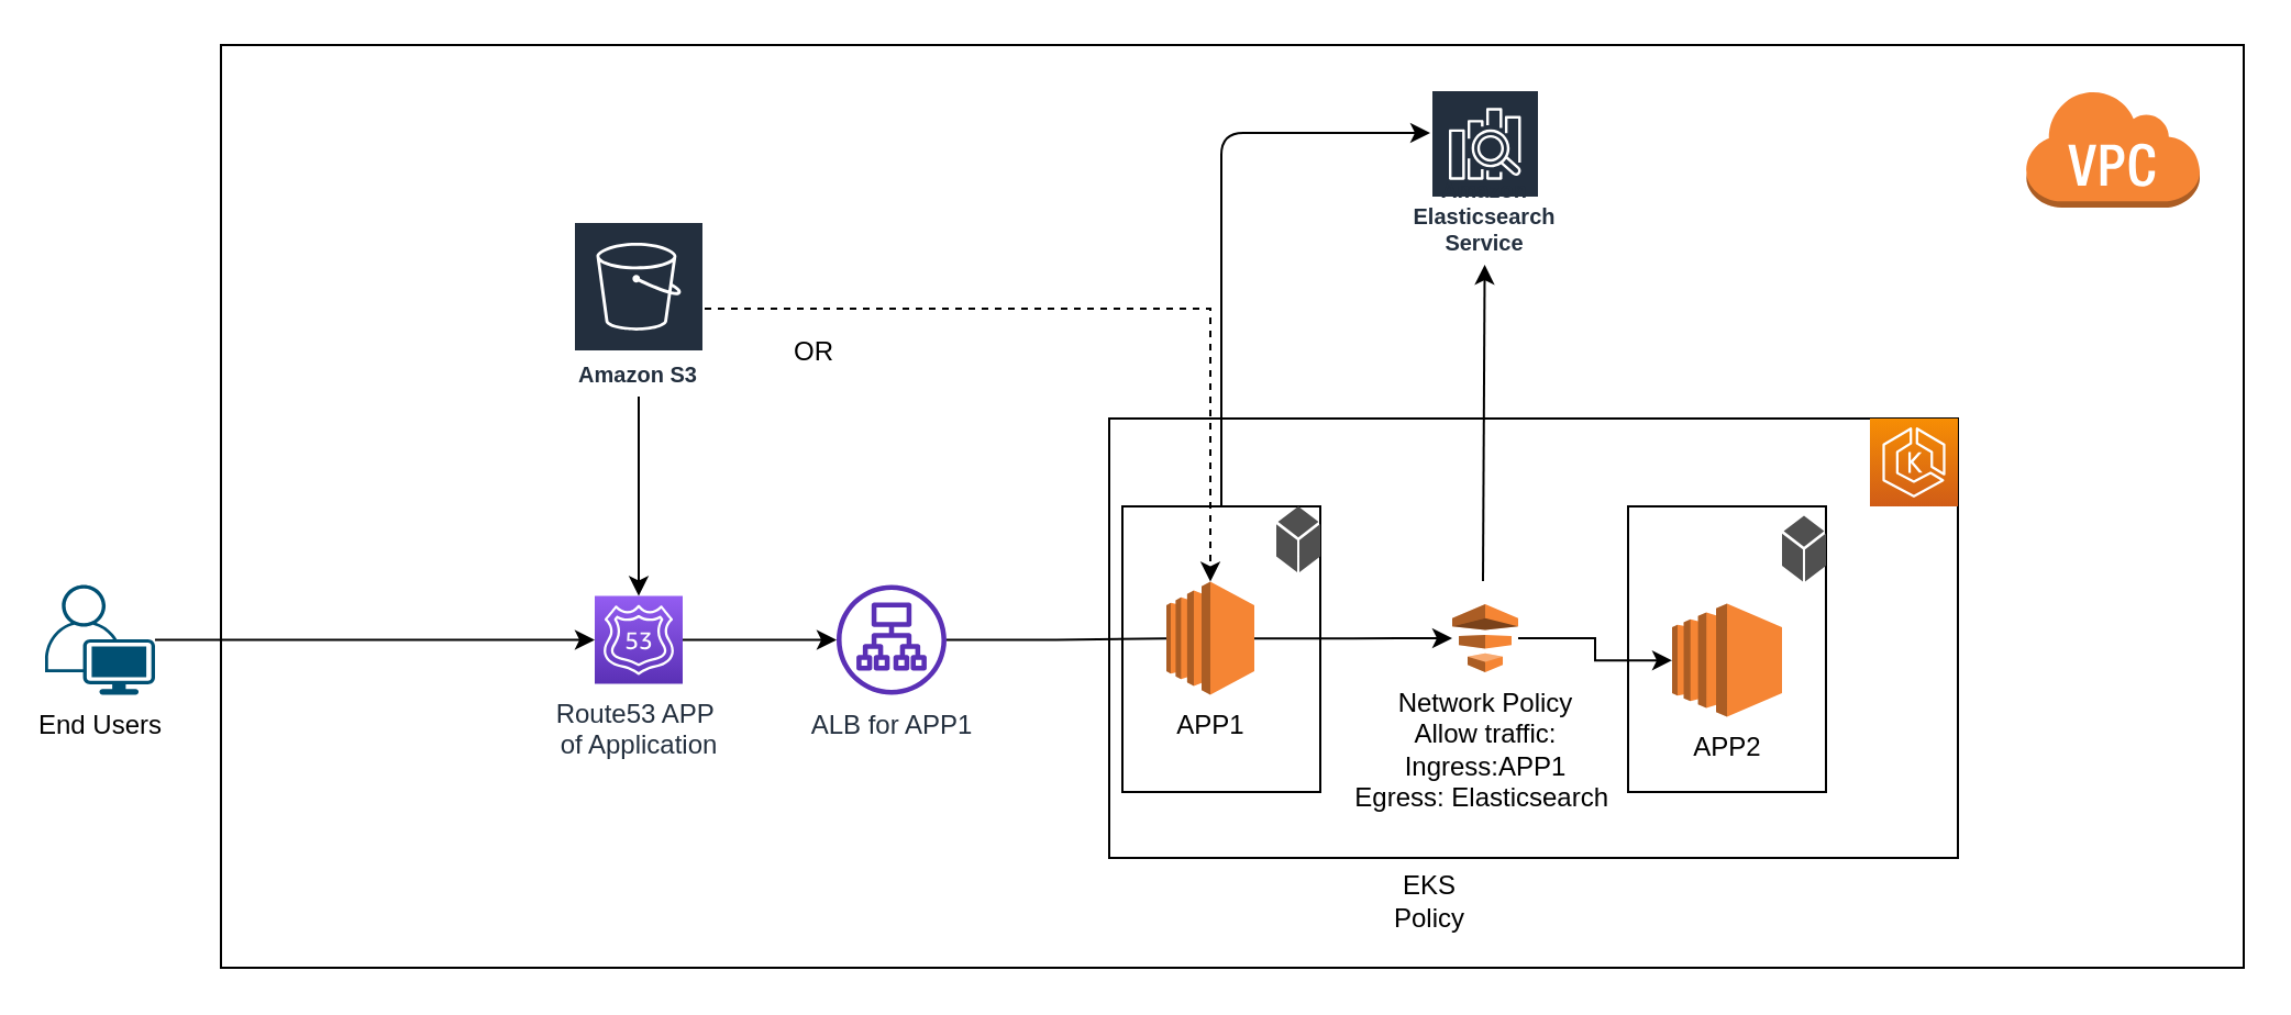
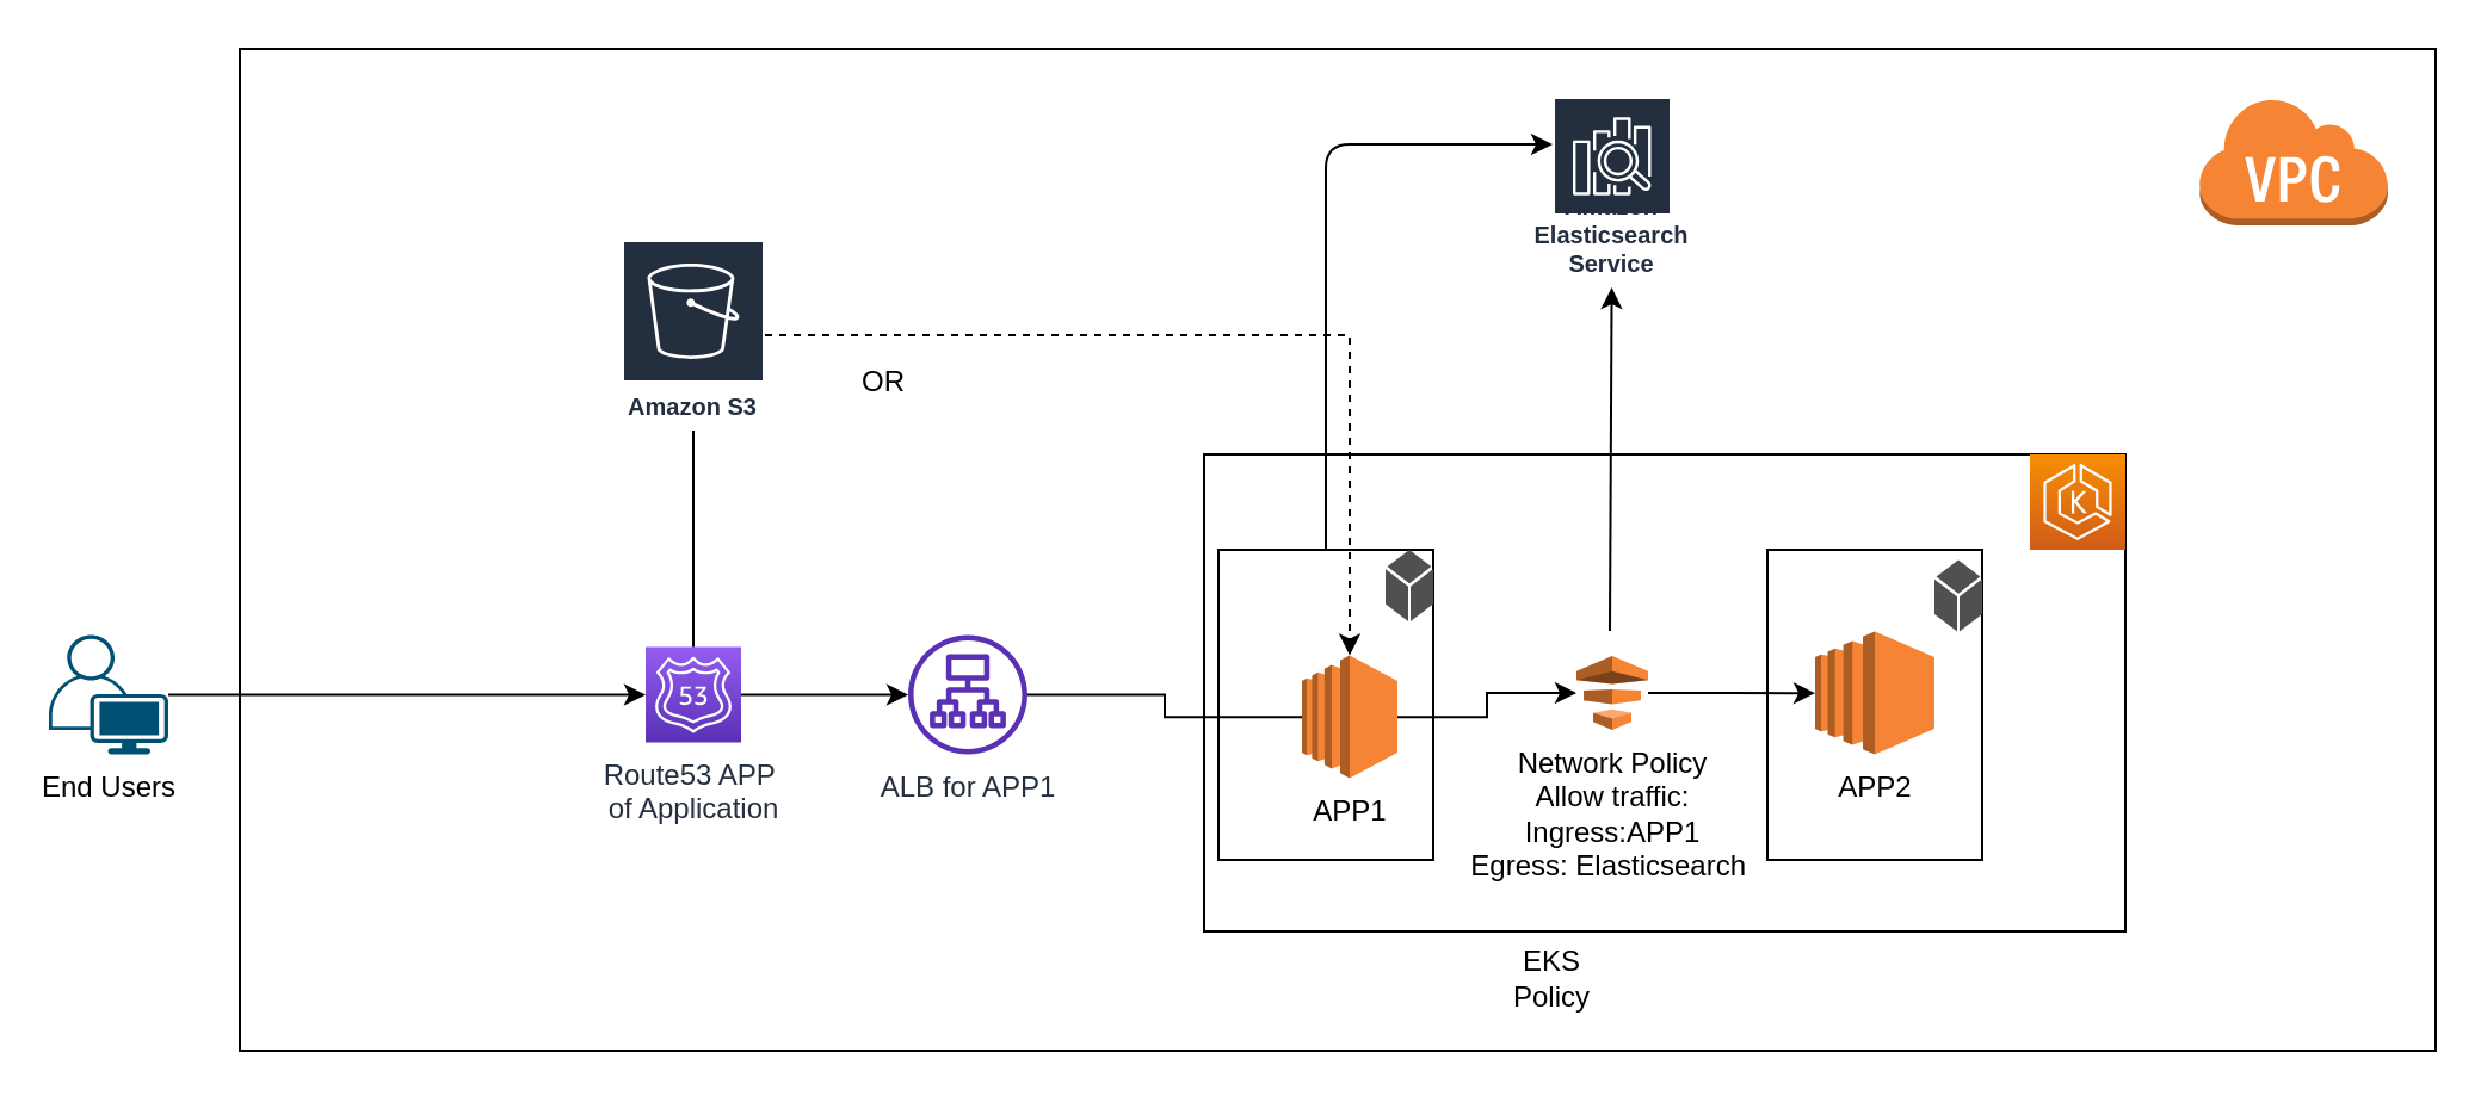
  <mxCell id="0" />
  <mxCell id="1" parent="0" />
  <mxCell id="2" value="" style="rounded=0;whiteSpace=wrap;html=1;" parent="1" vertex="1"><mxGeometry x="504" y="190" width="386" height="200" as="geometry" /></mxCell>
  <mxCell id="3" value="" style="points=[[0,0,0],[0.25,0,0],[0.5,0,0],[0.75,0,0],[1,0,0],[0,1,0],[0.25,1,0],[0.5,1,0],[0.75,1,0],[1,1,0],[0,0.25,0],[0,0.5,0],[0,0.75,0],[1,0.25,0],[1,0.5,0],[1,0.75,0]];outlineConnect=0;fontColor=#232F3E;gradientColor=#F78E04;gradientDirection=north;fillColor=#D05C17;strokeColor=#ffffff;dashed=0;verticalLabelPosition=bottom;verticalAlign=top;align=center;html=1;fontSize=12;fontStyle=0;aspect=fixed;shape=mxgraph.aws4.resourceIcon;resIcon=mxgraph.aws4.eks;" parent="1" vertex="1"><mxGeometry x="850" y="190" width="40" height="40" as="geometry" /></mxCell>
  <mxCell id="4" value="" style="edgeStyle=orthogonalEdgeStyle;rounded=0;orthogonalLoop=1;jettySize=auto;html=1;" edge="1" parent="1" source="5" target="8"><mxGeometry relative="1" as="geometry" /></mxCell>
- <mxCell id="5" value="APP1" style="outlineConnect=0;dashed=0;verticalLabelPosition=bottom;verticalAlign=top;align=center;html=1;shape=mxgraph.aws3.ec2;fillColor=#F58534;gradientColor=none;" parent="1" vertex="1"><mxGeometry x="530" y="264.25" width="40" height="51.5" as="geometry" /></mxCell>
- <mxCell id="6" value="APP2" style="outlineConnect=0;dashed=0;verticalLabelPosition=bottom;verticalAlign=top;align=center;html=1;shape=mxgraph.aws3.ec2;fillColor=#F58534;gradientColor=none;" parent="1" vertex="1"><mxGeometry x="760" y="274.25" width="50" height="51.5" as="geometry" /></mxCell>
+ <mxCell id="5" value="APP1" style="outlineConnect=0;dashed=0;verticalLabelPosition=bottom;verticalAlign=top;align=center;html=1;shape=mxgraph.aws3.ec2;fillColor=#F58534;gradientColor=none;" parent="1" vertex="1"><mxGeometry x="545" y="274.25" width="40" height="51.5" as="geometry" /></mxCell>
+ <mxCell id="6" value="APP2" style="outlineConnect=0;dashed=0;verticalLabelPosition=bottom;verticalAlign=top;align=center;html=1;shape=mxgraph.aws3.ec2;fillColor=#F58534;gradientColor=none;" parent="1" vertex="1"><mxGeometry x="760" y="264.25" width="50" height="51.5" as="geometry" /></mxCell>
  <mxCell id="7" style="edgeStyle=orthogonalEdgeStyle;rounded=0;orthogonalLoop=1;jettySize=auto;html=1;" edge="1" parent="1" source="8" target="6"><mxGeometry relative="1" as="geometry" /></mxCell>
  <mxCell id="8" value="Network Policy&lt;br&gt;Allow traffic: &lt;br&gt;Ingress:APP1&lt;br&gt;Egress: Elasticsearch&amp;nbsp;" style="outlineConnect=0;dashed=0;verticalLabelPosition=bottom;verticalAlign=top;align=center;html=1;shape=mxgraph.aws3.data_pipeline;fillColor=#F58534;gradientColor=none;" parent="1" vertex="1"><mxGeometry x="660" y="274.5" width="30" height="31" as="geometry" /></mxCell>
  <mxCell id="9" value="" style="rounded=0;whiteSpace=wrap;html=1;fillColor=none;" vertex="1" parent="1"><mxGeometry x="100" y="20" width="920" height="420" as="geometry" /></mxCell>
  <mxCell id="10" value="" style="outlineConnect=0;dashed=0;verticalLabelPosition=bottom;verticalAlign=top;align=center;html=1;shape=mxgraph.aws3.virtual_private_cloud;fillColor=#F58534;gradientColor=none;" vertex="1" parent="1"><mxGeometry x="920.5" y="40" width="79.5" height="54" as="geometry" /></mxCell>
  <mxCell id="11" value="" style="edgeStyle=orthogonalEdgeStyle;rounded=0;orthogonalLoop=1;jettySize=auto;html=1;" edge="1" parent="1" source="12" target="14"><mxGeometry relative="1" as="geometry" /></mxCell>
  <mxCell id="12" value="Route53 APP&amp;nbsp;&lt;br&gt;of Application" style="points=[[0,0,0],[0.25,0,0],[0.5,0,0],[0.75,0,0],[1,0,0],[0,1,0],[0.25,1,0],[0.5,1,0],[0.75,1,0],[1,1,0],[0,0.25,0],[0,0.5,0],[0,0.75,0],[1,0.25,0],[1,0.5,0],[1,0.75,0]];outlineConnect=0;fontColor=#232F3E;gradientColor=#945DF2;gradientDirection=north;fillColor=#5A30B5;strokeColor=#ffffff;dashed=0;verticalLabelPosition=bottom;verticalAlign=top;align=center;html=1;fontSize=12;fontStyle=0;aspect=fixed;shape=mxgraph.aws4.resourceIcon;resIcon=mxgraph.aws4.route_53;" vertex="1" parent="1"><mxGeometry x="270" y="270.75" width="40" height="40" as="geometry" /></mxCell>
  <mxCell id="13" value="" style="edgeStyle=orthogonalEdgeStyle;rounded=0;orthogonalLoop=1;jettySize=auto;html=1;endArrow=none;" edge="1" parent="1" source="14" target="5"><mxGeometry relative="1" as="geometry" /></mxCell>
  <mxCell id="14" value="ALB for APP1" style="outlineConnect=0;fontColor=#232F3E;gradientColor=none;fillColor=#5A30B5;strokeColor=none;dashed=0;verticalLabelPosition=bottom;verticalAlign=top;align=center;html=1;fontSize=12;fontStyle=0;aspect=fixed;pointerEvents=1;shape=mxgraph.aws4.application_load_balancer;" vertex="1" parent="1"><mxGeometry x="380" y="265.75" width="50" height="50" as="geometry" /></mxCell>
  <mxCell id="15" value="" style="rounded=0;whiteSpace=wrap;html=1;fillColor=none;" vertex="1" parent="1"><mxGeometry x="510" y="230" width="90" height="130" as="geometry" /></mxCell>
  <mxCell id="16" value="" style="pointerEvents=1;shadow=0;dashed=0;html=1;strokeColor=none;fillColor=#505050;labelPosition=center;verticalLabelPosition=bottom;verticalAlign=top;outlineConnect=0;align=center;shape=mxgraph.office.concepts.node_generic;" vertex="1" parent="1"><mxGeometry x="580" y="230" width="20" height="30" as="geometry" /></mxCell>
  <mxCell id="17" value="" style="rounded=0;whiteSpace=wrap;html=1;fillColor=none;" vertex="1" parent="1"><mxGeometry x="740" y="230" width="90" height="130" as="geometry" /></mxCell>
  <mxCell id="18" value="" style="pointerEvents=1;shadow=0;dashed=0;html=1;strokeColor=none;fillColor=#505050;labelPosition=center;verticalLabelPosition=bottom;verticalAlign=top;outlineConnect=0;align=center;shape=mxgraph.office.concepts.node_generic;" vertex="1" parent="1"><mxGeometry x="810" y="234.25" width="20" height="30" as="geometry" /></mxCell>
  <mxCell id="19" value="EKS Policy" style="text;html=1;strokeColor=none;fillColor=none;align=center;verticalAlign=middle;whiteSpace=wrap;rounded=0;" vertex="1" parent="1"><mxGeometry x="630" y="400" width="40" height="20" as="geometry" /></mxCell>
- <mxCell id="20" value="" style="edgeStyle=orthogonalEdgeStyle;rounded=0;orthogonalLoop=1;jettySize=auto;html=1;" edge="1" parent="1" source="22" target="12"><mxGeometry relative="1" as="geometry" /></mxCell>
+ <mxCell id="20" value="" style="edgeStyle=orthogonalEdgeStyle;rounded=0;orthogonalLoop=1;jettySize=auto;html=1;endArrow=none;" edge="1" parent="1" source="22" target="12"><mxGeometry relative="1" as="geometry" /></mxCell>
  <mxCell id="21" style="edgeStyle=orthogonalEdgeStyle;rounded=0;orthogonalLoop=1;jettySize=auto;html=1;dashed=1;" edge="1" parent="1" source="22" target="5"><mxGeometry relative="1" as="geometry" /></mxCell>
  <mxCell id="22" value="Amazon S3" style="outlineConnect=0;fontColor=#232F3E;gradientColor=none;strokeColor=#ffffff;fillColor=#232F3E;dashed=0;verticalLabelPosition=middle;verticalAlign=bottom;align=center;html=1;whiteSpace=wrap;fontSize=10;fontStyle=1;spacing=3;shape=mxgraph.aws4.productIcon;prIcon=mxgraph.aws4.s3;" vertex="1" parent="1"><mxGeometry x="260" y="100" width="60" height="80" as="geometry" /></mxCell>
  <mxCell id="23" value="" style="edgeStyle=orthogonalEdgeStyle;rounded=0;orthogonalLoop=1;jettySize=auto;html=1;" edge="1" parent="1" source="24" target="12"><mxGeometry relative="1" as="geometry" /></mxCell>
  <mxCell id="24" value="End Users" style="points=[[0.35,0,0],[0.98,0.51,0],[1,0.71,0],[0.67,1,0],[0,0.795,0],[0,0.65,0]];verticalLabelPosition=bottom;html=1;verticalAlign=top;aspect=fixed;align=center;pointerEvents=1;shape=mxgraph.cisco19.user;fillColor=#005073;strokeColor=none;" vertex="1" parent="1"><mxGeometry x="20" y="265.75" width="50" height="50" as="geometry" /></mxCell>
  <mxCell id="25" value="OR" style="text;html=1;strokeColor=none;fillColor=none;align=center;verticalAlign=middle;whiteSpace=wrap;rounded=0;" vertex="1" parent="1"><mxGeometry x="350" y="150" width="40" height="20" as="geometry" /></mxCell>
  <mxCell id="26" value="Amazon Elasticsearch Service" style="outlineConnect=0;fontColor=#232F3E;gradientColor=none;strokeColor=#ffffff;fillColor=#232F3E;dashed=0;verticalLabelPosition=middle;verticalAlign=bottom;align=center;html=1;whiteSpace=wrap;fontSize=10;fontStyle=1;spacing=3;shape=mxgraph.aws4.productIcon;prIcon=mxgraph.aws4.elasticsearch_service;" vertex="1" parent="1"><mxGeometry x="650" y="40" width="50" height="80" as="geometry" /></mxCell>
  <mxCell id="27" value="" style="endArrow=classic;html=1;" edge="1" parent="1" target="26"><mxGeometry width="50" height="50" relative="1" as="geometry"><mxPoint x="674" y="264" as="sourcePoint" /><mxPoint x="720" y="214.25" as="targetPoint" /></mxGeometry></mxCell>
  <mxCell id="28" value="" style="endArrow=classic;html=1;exitX=0.5;exitY=0;exitDx=0;exitDy=0;" edge="1" parent="1" source="15"><mxGeometry width="50" height="50" relative="1" as="geometry"><mxPoint x="480" y="130" as="sourcePoint" /><mxPoint x="650" as="targetPoint" y="60" /><Array as="points"><mxPoint x="555" y="60" /></Array></mxGeometry></mxCell>
